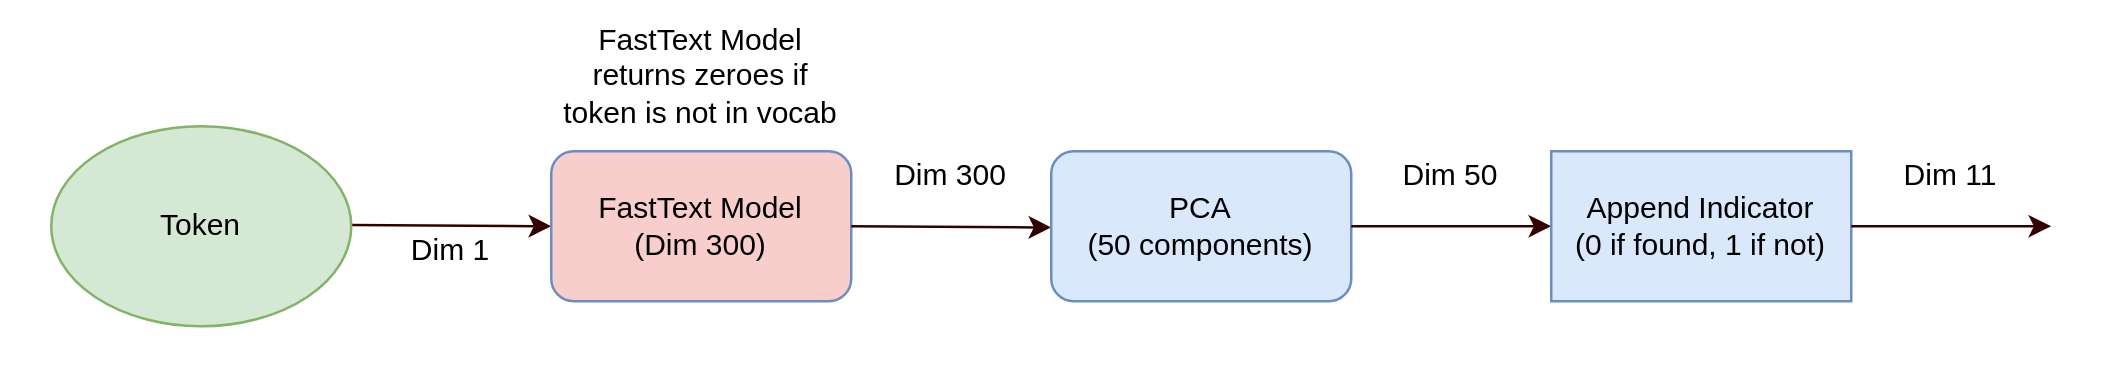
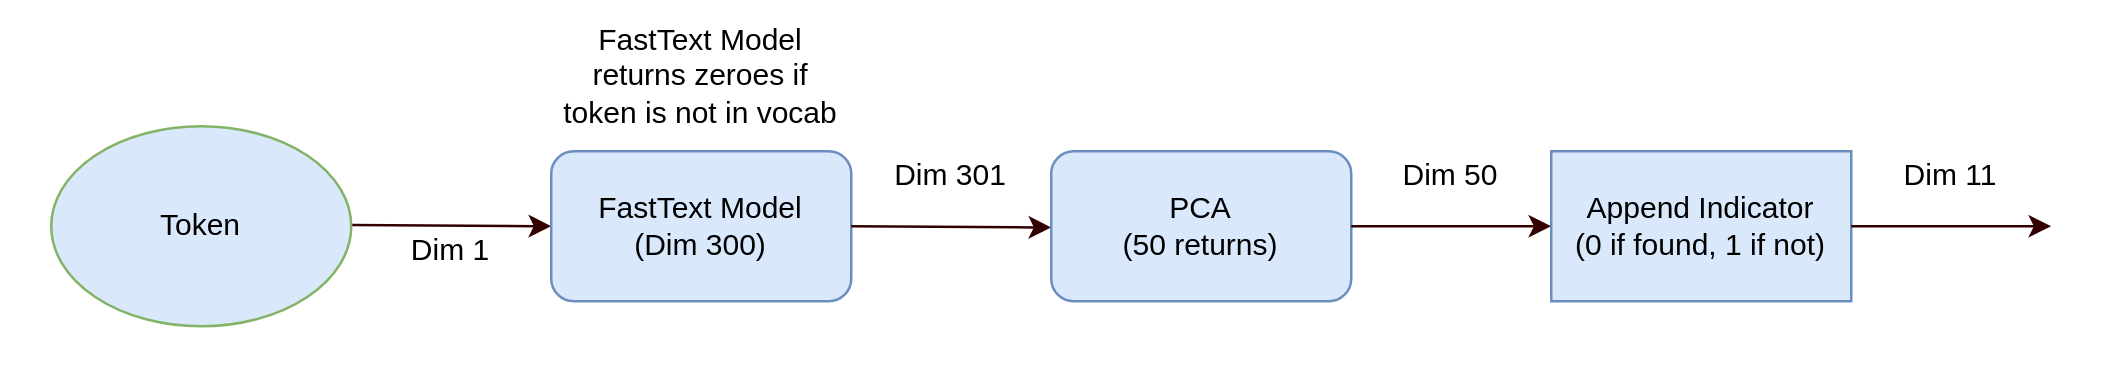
  <mxCell id="0" />
  <mxCell id="1" parent="0" />
  <mxCell id="2" value="" style="endArrow=classic;html=1;strokeColor=#330000;entryX=0;entryY=0.5;entryDx=0;entryDy=0;" edge="1" parent="1" target="4"><mxGeometry width="50" height="50" relative="1" as="geometry"><mxPoint x="140" y="89.5" as="sourcePoint" /><mxPoint x="190" y="89.5" as="targetPoint" /></mxGeometry></mxCell>
- <mxCell id="3" value="Token" style="ellipse;whiteSpace=wrap;html=1;fillColor=#d5e8d4;strokeColor=#82b366;" vertex="1" parent="1"><mxGeometry x="20" y="50" width="120" height="80" as="geometry" /></mxCell>
- <mxCell id="4" value="FastText Model&lt;br&gt;(Dim 300)" style="rounded=1;whiteSpace=wrap;html=1;fillColor=#f8cecc;strokeColor=#6c8ebf;" vertex="1" parent="1"><mxGeometry x="220" y="60" width="120" height="60" as="geometry" /></mxCell>
+ <mxCell id="3" value="Token" style="ellipse;whiteSpace=wrap;html=1;fillColor=#dae8fc;strokeColor=#82b366;" vertex="1" parent="1"><mxGeometry x="20" y="50" width="120" height="80" as="geometry" /></mxCell>
+ <mxCell id="4" value="FastText Model&lt;br&gt;(Dim 300)" style="rounded=1;whiteSpace=wrap;html=1;fillColor=#dae8fc;strokeColor=#6c8ebf;" vertex="1" parent="1"><mxGeometry x="220" y="60" width="120" height="60" as="geometry" /></mxCell>
  <mxCell id="5" value="Dim 1" style="text;html=1;strokeColor=none;fillColor=none;align=center;verticalAlign=middle;whiteSpace=wrap;rounded=0;" vertex="1" parent="1"><mxGeometry x="160" y="90" width="40" height="20" as="geometry" /></mxCell>
  <mxCell id="6" value="" style="endArrow=classic;html=1;strokeColor=#330000;entryX=0;entryY=0.5;entryDx=0;entryDy=0;" edge="1" parent="1"><mxGeometry width="50" height="50" relative="1" as="geometry"><mxPoint x="340" y="90" as="sourcePoint" /><mxPoint x="420" y="90.5" as="targetPoint" /></mxGeometry></mxCell>
- <mxCell id="7" value="Dim 300" style="text;html=1;strokeColor=none;fillColor=none;align=center;verticalAlign=middle;whiteSpace=wrap;rounded=0;" vertex="1" parent="1"><mxGeometry x="350" y="60" width="60" height="20" as="geometry" /></mxCell>
- <mxCell id="8" value="PCA&lt;br&gt;(50 components)" style="rounded=1;whiteSpace=wrap;html=1;fillColor=#dae8fc;strokeColor=#6c8ebf;" vertex="1" parent="1"><mxGeometry x="420" y="60" width="120" height="60" as="geometry" /></mxCell>
+ <mxCell id="7" value="Dim 301" style="text;html=1;strokeColor=none;fillColor=none;align=center;verticalAlign=middle;whiteSpace=wrap;rounded=0;" vertex="1" parent="1"><mxGeometry x="350" y="60" width="60" height="20" as="geometry" /></mxCell>
+ <mxCell id="8" value="PCA&lt;br&gt;(50 returns)" style="rounded=1;whiteSpace=wrap;html=1;fillColor=#dae8fc;strokeColor=#6c8ebf;" vertex="1" parent="1"><mxGeometry x="420" y="60" width="120" height="60" as="geometry" /></mxCell>
  <mxCell id="9" value="Dim 50" style="text;html=1;strokeColor=none;fillColor=none;align=center;verticalAlign=middle;whiteSpace=wrap;rounded=0;" vertex="1" parent="1"><mxGeometry x="550" y="60" width="60" height="20" as="geometry" /></mxCell>
  <mxCell id="10" value="" style="endArrow=classic;html=1;strokeColor=#330000;" edge="1" parent="1" target="11"><mxGeometry width="50" height="50" relative="1" as="geometry"><mxPoint x="540" y="90" as="sourcePoint" /><mxPoint x="620" y="90" as="targetPoint" /></mxGeometry></mxCell>
  <mxCell id="11" value="Append Indicator&lt;br&gt;(0 if found, 1 if not)" style="whiteSpace=wrap;html=1;fillColor=#dae8fc;strokeColor=#6c8ebf;rounded=0;" vertex="1" parent="1"><mxGeometry x="620" y="60" width="120" height="60" as="geometry" /></mxCell>
  <mxCell id="12" value="FastText Model returns zeroes if token is not in vocab" style="text;html=1;strokeColor=none;fillColor=none;align=center;verticalAlign=middle;whiteSpace=wrap;rounded=0;" vertex="1" parent="1"><mxGeometry x="220" y="20" width="120" height="20" as="geometry" /></mxCell>
  <mxCell id="13" value="" style="endArrow=classic;html=1;strokeColor=#330000;exitX=1;exitY=0.5;exitDx=0;exitDy=0;" edge="1" parent="1" source="11"><mxGeometry width="50" height="50" relative="1" as="geometry"><mxPoint x="740" y="95" as="sourcePoint" /><mxPoint x="820" y="90" as="targetPoint" /></mxGeometry></mxCell>
  <mxCell id="14" value="Dim 11" style="text;html=1;strokeColor=none;fillColor=none;align=center;verticalAlign=middle;whiteSpace=wrap;rounded=0;" vertex="1" parent="1"><mxGeometry x="750" y="60" width="60" height="20" as="geometry" /></mxCell>
